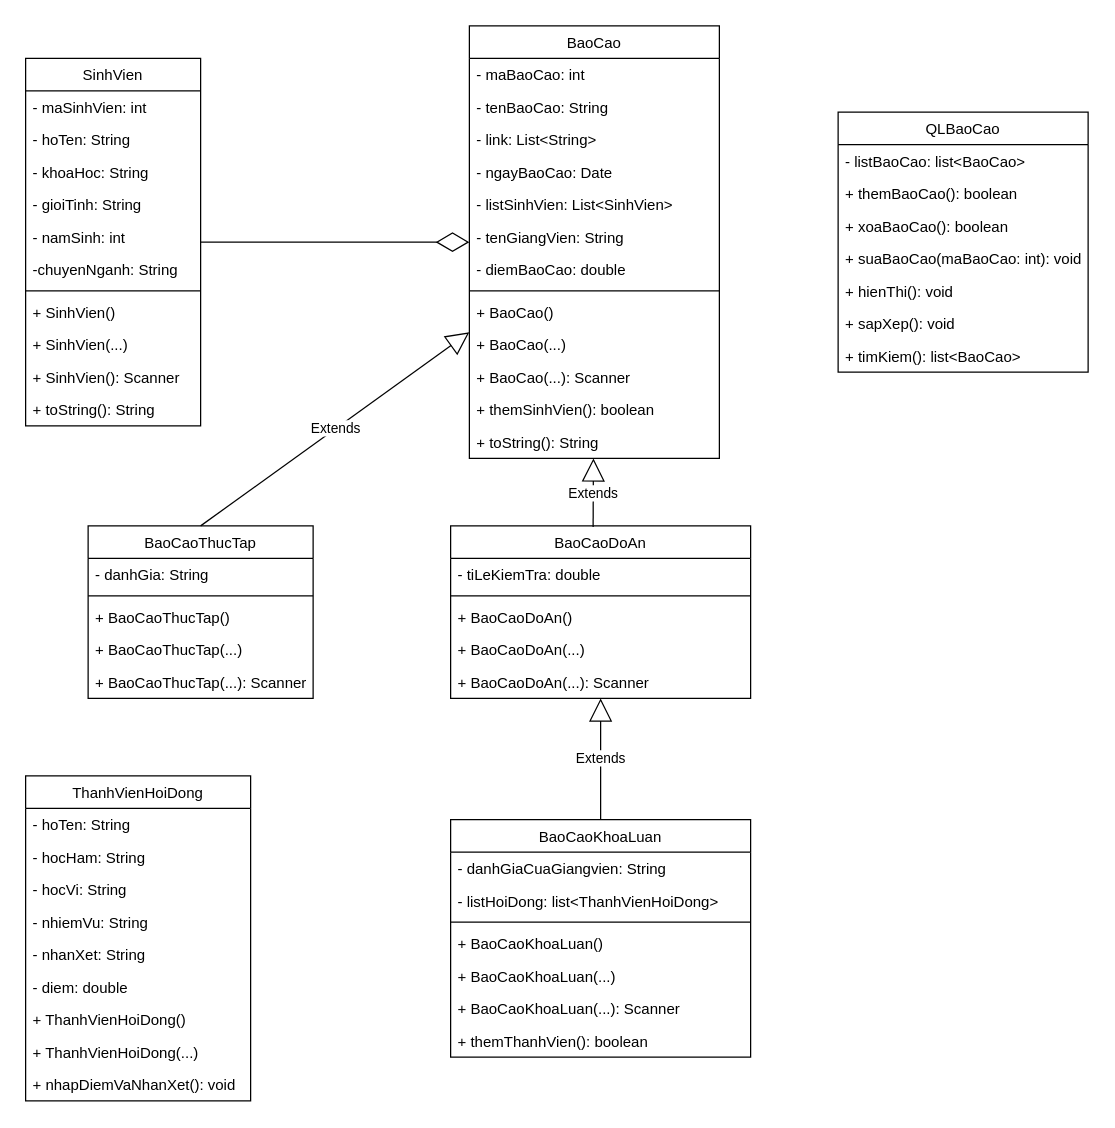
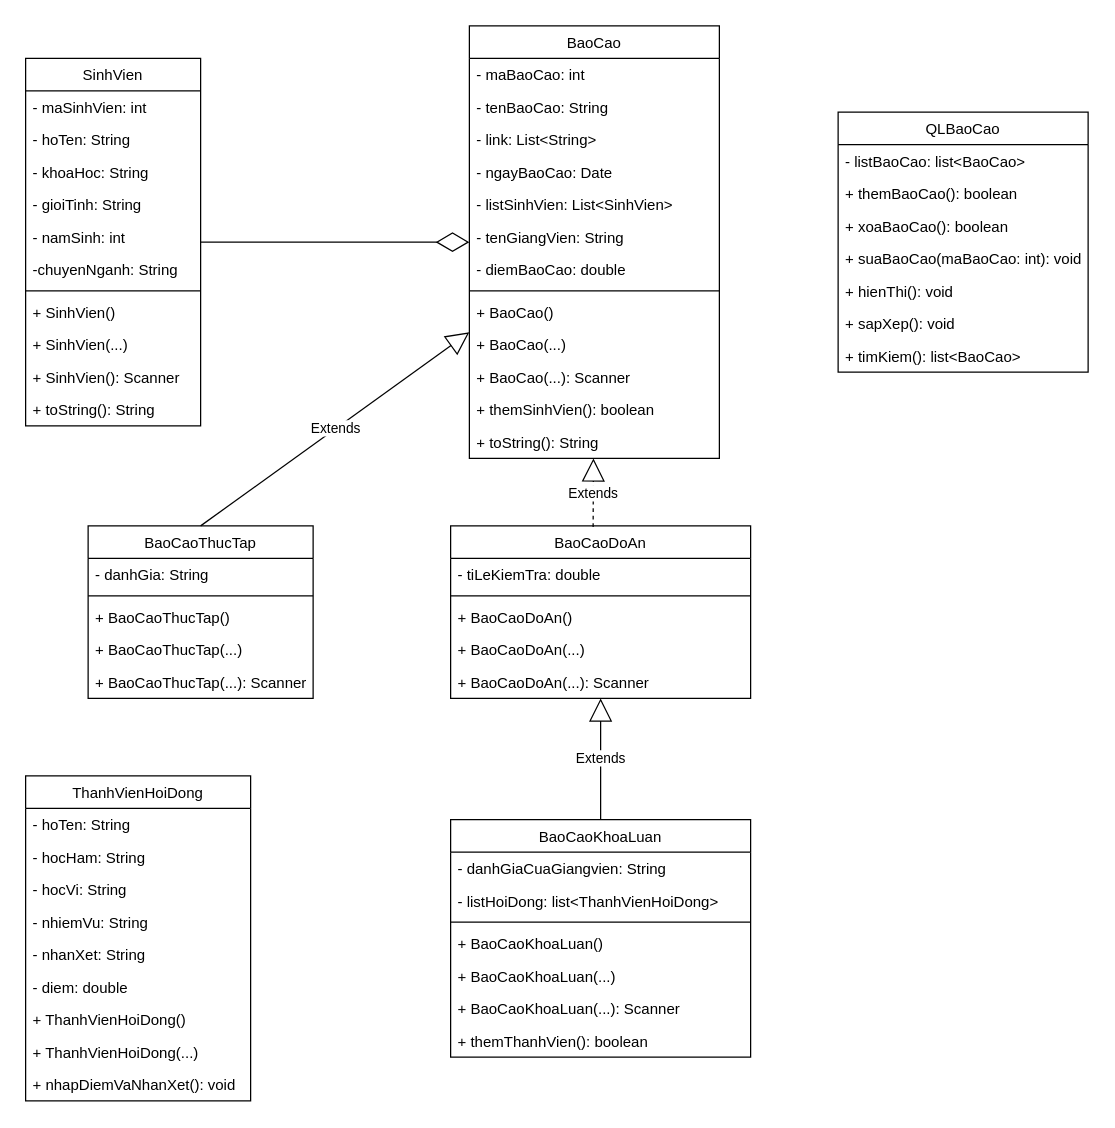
  <mxCell id="0" />
  <mxCell id="1" parent="0" />
  <mxCell id="2" value="SinhVien" style="swimlane;fontStyle=0;childLayout=stackLayout;horizontal=1;startSize=26;fillColor=none;horizontalStack=0;resizeParent=1;resizeParentMax=0;resizeLast=0;collapsible=1;marginBottom=0;" vertex="1" parent="1"><mxGeometry x="20" y="46" width="140" height="294" as="geometry" /></mxCell>
  <mxCell id="3" value="- maSinhVien: int" style="text;strokeColor=none;fillColor=none;align=left;verticalAlign=top;spacingLeft=4;spacingRight=4;overflow=hidden;rotatable=0;points=[[0,0.5],[1,0.5]];portConstraint=eastwest;" vertex="1" parent="2"><mxGeometry y="26" width="140" height="26" as="geometry" /></mxCell>
  <mxCell id="4" value="- hoTen: String" style="text;strokeColor=none;fillColor=none;align=left;verticalAlign=top;spacingLeft=4;spacingRight=4;overflow=hidden;rotatable=0;points=[[0,0.5],[1,0.5]];portConstraint=eastwest;" vertex="1" parent="2"><mxGeometry y="52" width="140" height="26" as="geometry" /></mxCell>
  <mxCell id="5" value="- khoaHoc: String" style="text;strokeColor=none;fillColor=none;align=left;verticalAlign=top;spacingLeft=4;spacingRight=4;overflow=hidden;rotatable=0;points=[[0,0.5],[1,0.5]];portConstraint=eastwest;" vertex="1" parent="2"><mxGeometry y="78" width="140" height="26" as="geometry" /></mxCell>
  <mxCell id="6" value="- gioiTinh: String" style="text;strokeColor=none;fillColor=none;align=left;verticalAlign=top;spacingLeft=4;spacingRight=4;overflow=hidden;rotatable=0;points=[[0,0.5],[1,0.5]];portConstraint=eastwest;" vertex="1" parent="2"><mxGeometry y="104" width="140" height="26" as="geometry" /></mxCell>
  <mxCell id="7" value="- namSinh: int" style="text;strokeColor=none;fillColor=none;align=left;verticalAlign=top;spacingLeft=4;spacingRight=4;overflow=hidden;rotatable=0;points=[[0,0.5],[1,0.5]];portConstraint=eastwest;" vertex="1" parent="2"><mxGeometry y="130" width="140" height="26" as="geometry" /></mxCell>
  <mxCell id="8" value="-chuyenNganh: String" style="text;strokeColor=none;fillColor=none;align=left;verticalAlign=top;spacingLeft=4;spacingRight=4;overflow=hidden;rotatable=0;points=[[0,0.5],[1,0.5]];portConstraint=eastwest;" vertex="1" parent="2"><mxGeometry y="156" width="140" height="26" as="geometry" /></mxCell>
  <mxCell id="9" value="" style="line;strokeWidth=1;fillColor=none;align=left;verticalAlign=middle;spacingTop=-1;spacingLeft=3;spacingRight=3;rotatable=0;labelPosition=right;points=[];portConstraint=eastwest;" vertex="1" parent="2"><mxGeometry y="182" width="140" height="8" as="geometry" /></mxCell>
  <mxCell id="10" value="+ SinhVien()" style="text;strokeColor=none;fillColor=none;align=left;verticalAlign=top;spacingLeft=4;spacingRight=4;overflow=hidden;rotatable=0;points=[[0,0.5],[1,0.5]];portConstraint=eastwest;" vertex="1" parent="2"><mxGeometry y="190" width="140" height="26" as="geometry" /></mxCell>
  <mxCell id="11" value="+ SinhVien(...)" style="text;strokeColor=none;fillColor=none;align=left;verticalAlign=top;spacingLeft=4;spacingRight=4;overflow=hidden;rotatable=0;points=[[0,0.5],[1,0.5]];portConstraint=eastwest;" vertex="1" parent="2"><mxGeometry y="216" width="140" height="26" as="geometry" /></mxCell>
  <mxCell id="12" value="+ SinhVien(): Scanner" style="text;strokeColor=none;fillColor=none;align=left;verticalAlign=top;spacingLeft=4;spacingRight=4;overflow=hidden;rotatable=0;points=[[0,0.5],[1,0.5]];portConstraint=eastwest;" vertex="1" parent="2"><mxGeometry y="242" width="140" height="26" as="geometry" /></mxCell>
  <mxCell id="13" value="+ toString(): String" style="text;strokeColor=none;fillColor=none;align=left;verticalAlign=top;spacingLeft=4;spacingRight=4;overflow=hidden;rotatable=0;points=[[0,0.5],[1,0.5]];portConstraint=eastwest;" vertex="1" parent="2"><mxGeometry y="268" width="140" height="26" as="geometry" /></mxCell>
  <mxCell id="14" value="BaoCao" style="swimlane;fontStyle=0;childLayout=stackLayout;horizontal=1;startSize=26;fillColor=none;horizontalStack=0;resizeParent=1;resizeParentMax=0;resizeLast=0;collapsible=1;marginBottom=0;" vertex="1" parent="1"><mxGeometry x="375" y="20" width="200" height="346" as="geometry" /></mxCell>
  <mxCell id="15" value="- maBaoCao: int" style="text;strokeColor=none;fillColor=none;align=left;verticalAlign=top;spacingLeft=4;spacingRight=4;overflow=hidden;rotatable=0;points=[[0,0.5],[1,0.5]];portConstraint=eastwest;" vertex="1" parent="14"><mxGeometry y="26" width="200" height="26" as="geometry" /></mxCell>
  <mxCell id="16" value="- tenBaoCao: String" style="text;strokeColor=none;fillColor=none;align=left;verticalAlign=top;spacingLeft=4;spacingRight=4;overflow=hidden;rotatable=0;points=[[0,0.5],[1,0.5]];portConstraint=eastwest;" vertex="1" parent="14"><mxGeometry y="52" width="200" height="26" as="geometry" /></mxCell>
  <mxCell id="17" value="- link: List&lt;String&gt;" style="text;strokeColor=none;fillColor=none;align=left;verticalAlign=top;spacingLeft=4;spacingRight=4;overflow=hidden;rotatable=0;points=[[0,0.5],[1,0.5]];portConstraint=eastwest;" vertex="1" parent="14"><mxGeometry y="78" width="200" height="26" as="geometry" /></mxCell>
  <mxCell id="18" value="- ngayBaoCao: Date" style="text;strokeColor=none;fillColor=none;align=left;verticalAlign=top;spacingLeft=4;spacingRight=4;overflow=hidden;rotatable=0;points=[[0,0.5],[1,0.5]];portConstraint=eastwest;" vertex="1" parent="14"><mxGeometry y="104" width="200" height="26" as="geometry" /></mxCell>
  <mxCell id="19" value="- listSinhVien: List&lt;SinhVien&gt;" style="text;strokeColor=none;fillColor=none;align=left;verticalAlign=top;spacingLeft=4;spacingRight=4;overflow=hidden;rotatable=0;points=[[0,0.5],[1,0.5]];portConstraint=eastwest;" vertex="1" parent="14"><mxGeometry y="130" width="200" height="26" as="geometry" /></mxCell>
  <mxCell id="20" value="- tenGiangVien: String" style="text;strokeColor=none;fillColor=none;align=left;verticalAlign=top;spacingLeft=4;spacingRight=4;overflow=hidden;rotatable=0;points=[[0,0.5],[1,0.5]];portConstraint=eastwest;" vertex="1" parent="14"><mxGeometry y="156" width="200" height="26" as="geometry" /></mxCell>
  <mxCell id="21" value="- diemBaoCao: double" style="text;strokeColor=none;fillColor=none;align=left;verticalAlign=top;spacingLeft=4;spacingRight=4;overflow=hidden;rotatable=0;points=[[0,0.5],[1,0.5]];portConstraint=eastwest;" vertex="1" parent="14"><mxGeometry y="182" width="200" height="26" as="geometry" /></mxCell>
  <mxCell id="22" value="" style="line;strokeWidth=1;fillColor=none;align=left;verticalAlign=middle;spacingTop=-1;spacingLeft=3;spacingRight=3;rotatable=0;labelPosition=right;points=[];portConstraint=eastwest;" vertex="1" parent="14"><mxGeometry y="208" width="200" height="8" as="geometry" /></mxCell>
  <mxCell id="23" value="+ BaoCao()" style="text;strokeColor=none;fillColor=none;align=left;verticalAlign=top;spacingLeft=4;spacingRight=4;overflow=hidden;rotatable=0;points=[[0,0.5],[1,0.5]];portConstraint=eastwest;" vertex="1" parent="14"><mxGeometry y="216" width="200" height="26" as="geometry" /></mxCell>
  <mxCell id="24" value="+ BaoCao(...)" style="text;strokeColor=none;fillColor=none;align=left;verticalAlign=top;spacingLeft=4;spacingRight=4;overflow=hidden;rotatable=0;points=[[0,0.5],[1,0.5]];portConstraint=eastwest;" vertex="1" parent="14"><mxGeometry y="242" width="200" height="26" as="geometry" /></mxCell>
  <mxCell id="25" value="+ BaoCao(...): Scanner" style="text;strokeColor=none;fillColor=none;align=left;verticalAlign=top;spacingLeft=4;spacingRight=4;overflow=hidden;rotatable=0;points=[[0,0.5],[1,0.5]];portConstraint=eastwest;" vertex="1" parent="14"><mxGeometry y="268" width="200" height="26" as="geometry" /></mxCell>
  <mxCell id="26" value="+ themSinhVien(): boolean" style="text;strokeColor=none;fillColor=none;align=left;verticalAlign=top;spacingLeft=4;spacingRight=4;overflow=hidden;rotatable=0;points=[[0,0.5],[1,0.5]];portConstraint=eastwest;" vertex="1" parent="14"><mxGeometry y="294" width="200" height="26" as="geometry" /></mxCell>
  <mxCell id="27" value="+ toString(): String" style="text;strokeColor=none;fillColor=none;align=left;verticalAlign=top;spacingLeft=4;spacingRight=4;overflow=hidden;rotatable=0;points=[[0,0.5],[1,0.5]];portConstraint=eastwest;" vertex="1" parent="14"><mxGeometry y="320" width="200" height="26" as="geometry" /></mxCell>
  <mxCell id="28" value="BaoCaoThucTap" style="swimlane;fontStyle=0;childLayout=stackLayout;horizontal=1;startSize=26;fillColor=none;horizontalStack=0;resizeParent=1;resizeParentMax=0;resizeLast=0;collapsible=1;marginBottom=0;" vertex="1" parent="1"><mxGeometry x="70" y="420" width="180" height="138" as="geometry" /></mxCell>
  <mxCell id="29" value="- danhGia: String" style="text;strokeColor=none;fillColor=none;align=left;verticalAlign=top;spacingLeft=4;spacingRight=4;overflow=hidden;rotatable=0;points=[[0,0.5],[1,0.5]];portConstraint=eastwest;" vertex="1" parent="28"><mxGeometry y="26" width="180" height="26" as="geometry" /></mxCell>
  <mxCell id="30" value="" style="line;strokeWidth=1;fillColor=none;align=left;verticalAlign=middle;spacingTop=-1;spacingLeft=3;spacingRight=3;rotatable=0;labelPosition=right;points=[];portConstraint=eastwest;" vertex="1" parent="28"><mxGeometry y="52" width="180" height="8" as="geometry" /></mxCell>
  <mxCell id="31" value="+ BaoCaoThucTap()" style="text;strokeColor=none;fillColor=none;align=left;verticalAlign=top;spacingLeft=4;spacingRight=4;overflow=hidden;rotatable=0;points=[[0,0.5],[1,0.5]];portConstraint=eastwest;" vertex="1" parent="28"><mxGeometry y="60" width="180" height="26" as="geometry" /></mxCell>
  <mxCell id="32" value="+ BaoCaoThucTap(...)" style="text;strokeColor=none;fillColor=none;align=left;verticalAlign=top;spacingLeft=4;spacingRight=4;overflow=hidden;rotatable=0;points=[[0,0.5],[1,0.5]];portConstraint=eastwest;" vertex="1" parent="28"><mxGeometry y="86" width="180" height="26" as="geometry" /></mxCell>
  <mxCell id="33" value="+ BaoCaoThucTap(...): Scanner" style="text;strokeColor=none;fillColor=none;align=left;verticalAlign=top;spacingLeft=4;spacingRight=4;overflow=hidden;rotatable=0;points=[[0,0.5],[1,0.5]];portConstraint=eastwest;" vertex="1" parent="28"><mxGeometry y="112" width="180" height="26" as="geometry" /></mxCell>
  <mxCell id="34" value="BaoCaoDoAn" style="swimlane;fontStyle=0;childLayout=stackLayout;horizontal=1;startSize=26;fillColor=none;horizontalStack=0;resizeParent=1;resizeParentMax=0;resizeLast=0;collapsible=1;marginBottom=0;" vertex="1" parent="1"><mxGeometry x="360" y="420" width="240" height="138" as="geometry" /></mxCell>
  <mxCell id="35" value="- tiLeKiemTra: double" style="text;strokeColor=none;fillColor=none;align=left;verticalAlign=top;spacingLeft=4;spacingRight=4;overflow=hidden;rotatable=0;points=[[0,0.5],[1,0.5]];portConstraint=eastwest;" vertex="1" parent="34"><mxGeometry y="26" width="240" height="26" as="geometry" /></mxCell>
  <mxCell id="36" value="" style="line;strokeWidth=1;fillColor=none;align=left;verticalAlign=middle;spacingTop=-1;spacingLeft=3;spacingRight=3;rotatable=0;labelPosition=right;points=[];portConstraint=eastwest;" vertex="1" parent="34"><mxGeometry y="52" width="240" height="8" as="geometry" /></mxCell>
  <mxCell id="37" value="+ BaoCaoDoAn()" style="text;strokeColor=none;fillColor=none;align=left;verticalAlign=top;spacingLeft=4;spacingRight=4;overflow=hidden;rotatable=0;points=[[0,0.5],[1,0.5]];portConstraint=eastwest;" vertex="1" parent="34"><mxGeometry y="60" width="240" height="26" as="geometry" /></mxCell>
  <mxCell id="38" value="+ BaoCaoDoAn(...)" style="text;strokeColor=none;fillColor=none;align=left;verticalAlign=top;spacingLeft=4;spacingRight=4;overflow=hidden;rotatable=0;points=[[0,0.5],[1,0.5]];portConstraint=eastwest;" vertex="1" parent="34"><mxGeometry y="86" width="240" height="26" as="geometry" /></mxCell>
  <mxCell id="39" value="+ BaoCaoDoAn(...): Scanner" style="text;strokeColor=none;fillColor=none;align=left;verticalAlign=top;spacingLeft=4;spacingRight=4;overflow=hidden;rotatable=0;points=[[0,0.5],[1,0.5]];portConstraint=eastwest;" vertex="1" parent="34"><mxGeometry y="112" width="240" height="26" as="geometry" /></mxCell>
  <mxCell id="40" value="BaoCaoKhoaLuan" style="swimlane;fontStyle=0;childLayout=stackLayout;horizontal=1;startSize=26;fillColor=none;horizontalStack=0;resizeParent=1;resizeParentMax=0;resizeLast=0;collapsible=1;marginBottom=0;" vertex="1" parent="1"><mxGeometry x="360" y="655" width="240" height="190" as="geometry" /></mxCell>
  <mxCell id="41" value="- danhGiaCuaGiangvien: String" style="text;strokeColor=none;fillColor=none;align=left;verticalAlign=top;spacingLeft=4;spacingRight=4;overflow=hidden;rotatable=0;points=[[0,0.5],[1,0.5]];portConstraint=eastwest;" vertex="1" parent="40"><mxGeometry y="26" width="240" height="26" as="geometry" /></mxCell>
  <mxCell id="42" value="- listHoiDong: list&lt;ThanhVienHoiDong&gt;" style="text;strokeColor=none;fillColor=none;align=left;verticalAlign=top;spacingLeft=4;spacingRight=4;overflow=hidden;rotatable=0;points=[[0,0.5],[1,0.5]];portConstraint=eastwest;" vertex="1" parent="40"><mxGeometry y="52" width="240" height="26" as="geometry" /></mxCell>
  <mxCell id="43" value="" style="line;strokeWidth=1;fillColor=none;align=left;verticalAlign=middle;spacingTop=-1;spacingLeft=3;spacingRight=3;rotatable=0;labelPosition=right;points=[];portConstraint=eastwest;" vertex="1" parent="40"><mxGeometry y="78" width="240" height="8" as="geometry" /></mxCell>
  <mxCell id="44" value="+ BaoCaoKhoaLuan()" style="text;strokeColor=none;fillColor=none;align=left;verticalAlign=top;spacingLeft=4;spacingRight=4;overflow=hidden;rotatable=0;points=[[0,0.5],[1,0.5]];portConstraint=eastwest;" vertex="1" parent="40"><mxGeometry y="86" width="240" height="26" as="geometry" /></mxCell>
  <mxCell id="45" value="+ BaoCaoKhoaLuan(...)" style="text;strokeColor=none;fillColor=none;align=left;verticalAlign=top;spacingLeft=4;spacingRight=4;overflow=hidden;rotatable=0;points=[[0,0.5],[1,0.5]];portConstraint=eastwest;" vertex="1" parent="40"><mxGeometry y="112" width="240" height="26" as="geometry" /></mxCell>
  <mxCell id="46" value="+ BaoCaoKhoaLuan(...): Scanner" style="text;strokeColor=none;fillColor=none;align=left;verticalAlign=top;spacingLeft=4;spacingRight=4;overflow=hidden;rotatable=0;points=[[0,0.5],[1,0.5]];portConstraint=eastwest;" vertex="1" parent="40"><mxGeometry y="138" width="240" height="26" as="geometry" /></mxCell>
  <mxCell id="47" value="+ themThanhVien(): boolean" style="text;strokeColor=none;fillColor=none;align=left;verticalAlign=top;spacingLeft=4;spacingRight=4;overflow=hidden;rotatable=0;points=[[0,0.5],[1,0.5]];portConstraint=eastwest;" vertex="1" parent="40"><mxGeometry y="164" width="240" height="26" as="geometry" /></mxCell>
  <mxCell id="48" value="ThanhVienHoiDong" style="swimlane;fontStyle=0;childLayout=stackLayout;horizontal=1;startSize=26;fillColor=none;horizontalStack=0;resizeParent=1;resizeParentMax=0;resizeLast=0;collapsible=1;marginBottom=0;" vertex="1" parent="1"><mxGeometry x="20" y="620" width="180" height="260" as="geometry" /></mxCell>
  <mxCell id="49" value="- hoTen: String" style="text;strokeColor=none;fillColor=none;align=left;verticalAlign=top;spacingLeft=4;spacingRight=4;overflow=hidden;rotatable=0;points=[[0,0.5],[1,0.5]];portConstraint=eastwest;" vertex="1" parent="48"><mxGeometry y="26" width="180" height="26" as="geometry" /></mxCell>
  <mxCell id="50" value="- hocHam: String" style="text;strokeColor=none;fillColor=none;align=left;verticalAlign=top;spacingLeft=4;spacingRight=4;overflow=hidden;rotatable=0;points=[[0,0.5],[1,0.5]];portConstraint=eastwest;" vertex="1" parent="48"><mxGeometry y="52" width="180" height="26" as="geometry" /></mxCell>
  <mxCell id="51" value="- hocVi: String" style="text;strokeColor=none;fillColor=none;align=left;verticalAlign=top;spacingLeft=4;spacingRight=4;overflow=hidden;rotatable=0;points=[[0,0.5],[1,0.5]];portConstraint=eastwest;" vertex="1" parent="48"><mxGeometry y="78" width="180" height="26" as="geometry" /></mxCell>
  <mxCell id="52" value="- nhiemVu: String" style="text;strokeColor=none;fillColor=none;align=left;verticalAlign=top;spacingLeft=4;spacingRight=4;overflow=hidden;rotatable=0;points=[[0,0.5],[1,0.5]];portConstraint=eastwest;" vertex="1" parent="48"><mxGeometry y="104" width="180" height="26" as="geometry" /></mxCell>
  <mxCell id="53" value="- nhanXet: String" style="text;strokeColor=none;fillColor=none;align=left;verticalAlign=top;spacingLeft=4;spacingRight=4;overflow=hidden;rotatable=0;points=[[0,0.5],[1,0.5]];portConstraint=eastwest;" vertex="1" parent="48"><mxGeometry y="130" width="180" height="26" as="geometry" /></mxCell>
  <mxCell id="54" value="- diem: double" style="text;strokeColor=none;fillColor=none;align=left;verticalAlign=top;spacingLeft=4;spacingRight=4;overflow=hidden;rotatable=0;points=[[0,0.5],[1,0.5]];portConstraint=eastwest;" vertex="1" parent="48"><mxGeometry y="156" width="180" height="26" as="geometry" /></mxCell>
  <mxCell id="55" value="+ ThanhVienHoiDong()" style="text;strokeColor=none;fillColor=none;align=left;verticalAlign=top;spacingLeft=4;spacingRight=4;overflow=hidden;rotatable=0;points=[[0,0.5],[1,0.5]];portConstraint=eastwest;" vertex="1" parent="48"><mxGeometry y="182" width="180" height="26" as="geometry" /></mxCell>
  <mxCell id="56" value="+ ThanhVienHoiDong(...)" style="text;strokeColor=none;fillColor=none;align=left;verticalAlign=top;spacingLeft=4;spacingRight=4;overflow=hidden;rotatable=0;points=[[0,0.5],[1,0.5]];portConstraint=eastwest;" vertex="1" parent="48"><mxGeometry y="208" width="180" height="26" as="geometry" /></mxCell>
  <mxCell id="57" value="+ nhapDiemVaNhanXet(): void" style="text;strokeColor=none;fillColor=none;align=left;verticalAlign=top;spacingLeft=4;spacingRight=4;overflow=hidden;rotatable=0;points=[[0,0.5],[1,0.5]];portConstraint=eastwest;" vertex="1" parent="48"><mxGeometry y="234" width="180" height="26" as="geometry" /></mxCell>
  <mxCell id="58" value="Extends" style="endArrow=block;endSize=16;endFill=0;html=1;exitX=0.5;exitY=0;exitDx=0;exitDy=0;entryX=0.5;entryY=1;entryDx=0;entryDy=0;entryPerimeter=0;" edge="1" parent="1" source="40" target="39"><mxGeometry width="160" relative="1" as="geometry"><mxPoint x="350" y="560" as="sourcePoint" /><mxPoint x="510" y="560" as="targetPoint" /></mxGeometry></mxCell>
  <mxCell id="59" value="Extends" style="endArrow=block;endSize=16;endFill=0;html=1;exitX=0.5;exitY=0;exitDx=0;exitDy=0;" edge="1" parent="1" source="28" target="14"><mxGeometry width="160" relative="1" as="geometry"><mxPoint x="350" y="560" as="sourcePoint" /><mxPoint x="460" y="350" as="targetPoint" /></mxGeometry></mxCell>
- <mxCell id="60" value="Extends" style="endArrow=block;endSize=16;endFill=0;html=1;exitX=0.475;exitY=0.007;exitDx=0;exitDy=0;exitPerimeter=0;" edge="1" parent="1" source="34" target="14"><mxGeometry width="160" relative="1" as="geometry"><mxPoint x="350" y="230" as="sourcePoint" /><mxPoint x="510" y="230" as="targetPoint" /></mxGeometry></mxCell>
+ <mxCell id="60" value="Extends" style="endArrow=block;endSize=16;endFill=0;html=1;exitX=0.475;exitY=0.007;exitDx=0;exitDy=0;exitPerimeter=0;dashed=1;" edge="1" parent="1" source="34" target="14"><mxGeometry width="160" relative="1" as="geometry"><mxPoint x="350" y="230" as="sourcePoint" /><mxPoint x="510" y="230" as="targetPoint" /></mxGeometry></mxCell>
  <mxCell id="61" value="" style="endArrow=diamondThin;endFill=0;endSize=24;html=1;" edge="1" parent="1" source="2" target="14"><mxGeometry width="160" relative="1" as="geometry"><mxPoint x="350" y="230" as="sourcePoint" /><mxPoint x="510" y="230" as="targetPoint" /></mxGeometry></mxCell>
  <mxCell id="62" value="QLBaoCao" style="swimlane;fontStyle=0;childLayout=stackLayout;horizontal=1;startSize=26;fillColor=none;horizontalStack=0;resizeParent=1;resizeParentMax=0;resizeLast=0;collapsible=1;marginBottom=0;" vertex="1" parent="1"><mxGeometry x="670" y="89" width="200" height="208" as="geometry"><mxRectangle x="670" y="40" width="90" height="26" as="alternateBounds" /></mxGeometry></mxCell>
  <mxCell id="63" value="- listBaoCao: list&lt;BaoCao&gt;" style="text;strokeColor=none;fillColor=none;align=left;verticalAlign=top;spacingLeft=4;spacingRight=4;overflow=hidden;rotatable=0;points=[[0,0.5],[1,0.5]];portConstraint=eastwest;" vertex="1" parent="62"><mxGeometry y="26" width="200" height="26" as="geometry" /></mxCell>
  <mxCell id="64" value="+ themBaoCao(): boolean" style="text;strokeColor=none;fillColor=none;align=left;verticalAlign=top;spacingLeft=4;spacingRight=4;overflow=hidden;rotatable=0;points=[[0,0.5],[1,0.5]];portConstraint=eastwest;" vertex="1" parent="62"><mxGeometry y="52" width="200" height="26" as="geometry" /></mxCell>
  <mxCell id="65" value="+ xoaBaoCao(): boolean" style="text;strokeColor=none;fillColor=none;align=left;verticalAlign=top;spacingLeft=4;spacingRight=4;overflow=hidden;rotatable=0;points=[[0,0.5],[1,0.5]];portConstraint=eastwest;" vertex="1" parent="62"><mxGeometry y="78" width="200" height="26" as="geometry" /></mxCell>
  <mxCell id="66" value="+ suaBaoCao(maBaoCao: int): void" style="text;strokeColor=none;fillColor=none;align=left;verticalAlign=top;spacingLeft=4;spacingRight=4;overflow=hidden;rotatable=0;points=[[0,0.5],[1,0.5]];portConstraint=eastwest;" vertex="1" parent="62"><mxGeometry y="104" width="200" height="26" as="geometry" /></mxCell>
  <mxCell id="67" value="+ hienThi(): void" style="text;strokeColor=none;fillColor=none;align=left;verticalAlign=top;spacingLeft=4;spacingRight=4;overflow=hidden;rotatable=0;points=[[0,0.5],[1,0.5]];portConstraint=eastwest;" vertex="1" parent="62"><mxGeometry y="130" width="200" height="26" as="geometry" /></mxCell>
  <mxCell id="68" value="+ sapXep(): void" style="text;strokeColor=none;fillColor=none;align=left;verticalAlign=top;spacingLeft=4;spacingRight=4;overflow=hidden;rotatable=0;points=[[0,0.5],[1,0.5]];portConstraint=eastwest;" vertex="1" parent="62"><mxGeometry y="156" width="200" height="26" as="geometry" /></mxCell>
  <mxCell id="69" value="+ timKiem(): list&lt;BaoCao&gt;" style="text;strokeColor=none;fillColor=none;align=left;verticalAlign=top;spacingLeft=4;spacingRight=4;overflow=hidden;rotatable=0;points=[[0,0.5],[1,0.5]];portConstraint=eastwest;" vertex="1" parent="62"><mxGeometry y="182" width="200" height="26" as="geometry" /></mxCell>
